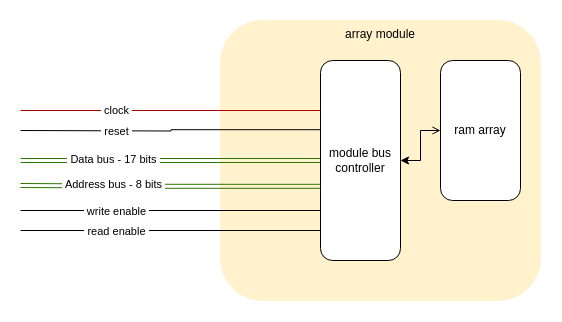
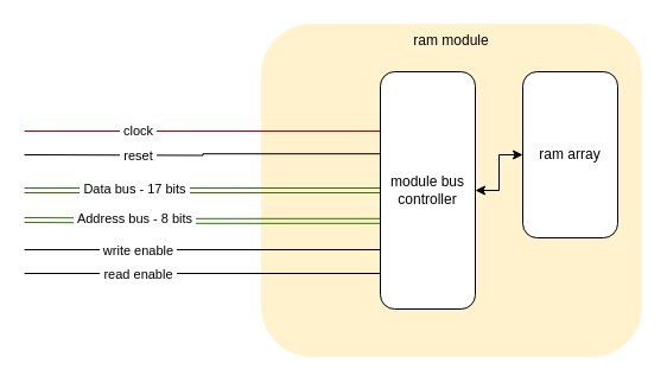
  <mxCell id="0" />
  <mxCell id="1" parent="0" />
- <mxCell id="2" value="array module" style="rounded=1;whiteSpace=wrap;html=1;verticalAlign=top;fillColor=#fff2cc;strokeColor=#FFF2CC;" parent="1" vertex="1"><mxGeometry x="220" y="20" width="320" height="280" as="geometry" /></mxCell>
+ <mxCell id="2" value="ram module" style="rounded=1;whiteSpace=wrap;html=1;verticalAlign=top;fillColor=#fff2cc;strokeColor=#FFF2CC;" parent="1" vertex="1"><mxGeometry x="220" y="20" width="320" height="280" as="geometry" /></mxCell>
  <mxCell id="3" value="ram array" style="rounded=1;whiteSpace=wrap;html=1;" parent="1" vertex="1"><mxGeometry x="440" y="60" width="80" height="140" as="geometry" /></mxCell>
- <mxCell id="4" style="edgeStyle=orthogonalEdgeStyle;rounded=0;orthogonalLoop=1;jettySize=auto;html=1;startArrow=classic;startFill=1;endArrow=open;" parent="1" source="11" target="3" edge="1"><mxGeometry relative="1" as="geometry" /></mxCell>
+ <mxCell id="4" style="edgeStyle=orthogonalEdgeStyle;rounded=0;orthogonalLoop=1;jettySize=auto;html=1;startArrow=classic;startFill=1;" parent="1" source="11" target="3" edge="1"><mxGeometry relative="1" as="geometry" /></mxCell>
  <mxCell id="5" style="edgeStyle=orthogonalEdgeStyle;rounded=0;orthogonalLoop=1;jettySize=auto;html=1;shape=link;fillColor=#60a917;strokeColor=#2D7600;" parent="1" source="11" edge="1"><mxGeometry relative="1" as="geometry"><mxPoint x="20" y="160" as="targetPoint" /></mxGeometry></mxCell>
  <mxCell id="6" value="&amp;nbsp;Data bus - 17 bits&amp;nbsp;" style="edgeLabel;html=1;align=center;verticalAlign=middle;resizable=0;points=[];" parent="5" vertex="1" connectable="0"><mxGeometry x="0.387" y="-2" relative="1" as="geometry"><mxPoint as="offset" /></mxGeometry></mxCell>
  <mxCell id="7" style="edgeStyle=orthogonalEdgeStyle;rounded=0;orthogonalLoop=1;jettySize=auto;html=1;exitX=0;exitY=0.25;exitDx=0;exitDy=0;endArrow=none;endFill=0;fillColor=#e51400;strokeColor=#B20000;" parent="1" source="11" edge="1"><mxGeometry relative="1" as="geometry"><mxPoint x="20" y="110" as="targetPoint" /></mxGeometry></mxCell>
  <mxCell id="8" value="&amp;nbsp;clock&amp;nbsp;" style="edgeLabel;html=1;align=center;verticalAlign=middle;resizable=0;points=[];" parent="7" vertex="1" connectable="0"><mxGeometry x="0.367" y="-1" relative="1" as="geometry"><mxPoint as="offset" /></mxGeometry></mxCell>
  <mxCell id="9" style="edgeStyle=orthogonalEdgeStyle;rounded=0;orthogonalLoop=1;jettySize=auto;html=1;endArrow=none;endFill=0;exitX=0.002;exitY=0.346;exitDx=0;exitDy=0;exitPerimeter=0;" parent="1" source="11" edge="1"><mxGeometry relative="1" as="geometry"><mxPoint x="20" y="130" as="targetPoint" /></mxGeometry></mxCell>
  <mxCell id="10" value="&amp;nbsp;reset&amp;nbsp;" style="edgeLabel;html=1;align=center;verticalAlign=middle;resizable=0;points=[];" parent="9" vertex="1" connectable="0"><mxGeometry x="0.375" relative="1" as="geometry"><mxPoint x="1" as="offset" /></mxGeometry></mxCell>
  <mxCell id="11" value="module bus controller" style="rounded=1;whiteSpace=wrap;html=1;" parent="1" vertex="1"><mxGeometry x="320" y="60" width="80" height="200" as="geometry" /></mxCell>
  <mxCell id="12" style="edgeStyle=orthogonalEdgeStyle;rounded=0;orthogonalLoop=1;jettySize=auto;html=1;shape=link;fillColor=#60a917;strokeColor=#2D7600;exitX=-0.003;exitY=0.629;exitDx=0;exitDy=0;exitPerimeter=0;" parent="1" source="11" edge="1"><mxGeometry relative="1" as="geometry"><mxPoint x="20" y="185" as="targetPoint" /><mxPoint x="330" y="170" as="sourcePoint" /></mxGeometry></mxCell>
  <mxCell id="13" value="&amp;nbsp;Address bus - 8 bits&amp;nbsp;" style="edgeLabel;html=1;align=center;verticalAlign=middle;resizable=0;points=[];" parent="12" vertex="1" connectable="0"><mxGeometry x="0.387" y="-2" relative="1" as="geometry"><mxPoint as="offset" /></mxGeometry></mxCell>
  <mxCell id="14" style="edgeStyle=orthogonalEdgeStyle;rounded=0;orthogonalLoop=1;jettySize=auto;html=1;endArrow=none;endFill=0;exitX=0.002;exitY=0.346;exitDx=0;exitDy=0;exitPerimeter=0;" parent="1" edge="1"><mxGeometry relative="1" as="geometry"><mxPoint x="20" y="230" as="targetPoint" /><mxPoint x="320" y="230" as="sourcePoint" /><Array as="points"><mxPoint x="20" y="230" /></Array></mxGeometry></mxCell>
  <mxCell id="15" value="&amp;nbsp;read enable&amp;nbsp;" style="edgeLabel;html=1;align=center;verticalAlign=middle;resizable=0;points=[];" parent="14" vertex="1" connectable="0"><mxGeometry x="0.375" relative="1" as="geometry"><mxPoint x="1" as="offset" /></mxGeometry></mxCell>
  <mxCell id="16" style="edgeStyle=orthogonalEdgeStyle;rounded=0;orthogonalLoop=1;jettySize=auto;html=1;endArrow=none;endFill=0;exitX=0.002;exitY=0.346;exitDx=0;exitDy=0;exitPerimeter=0;" parent="1" edge="1"><mxGeometry relative="1" as="geometry"><mxPoint x="20" y="210" as="targetPoint" /><mxPoint x="320" y="210" as="sourcePoint" /><Array as="points"><mxPoint x="20" y="210" /></Array></mxGeometry></mxCell>
  <mxCell id="17" value="&amp;nbsp;write enable&amp;nbsp;" style="edgeLabel;html=1;align=center;verticalAlign=middle;resizable=0;points=[];" parent="16" vertex="1" connectable="0"><mxGeometry x="0.375" relative="1" as="geometry"><mxPoint x="1" as="offset" /></mxGeometry></mxCell>
